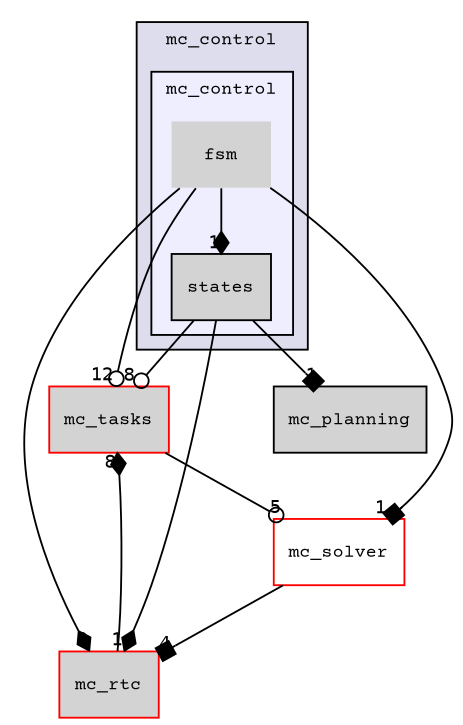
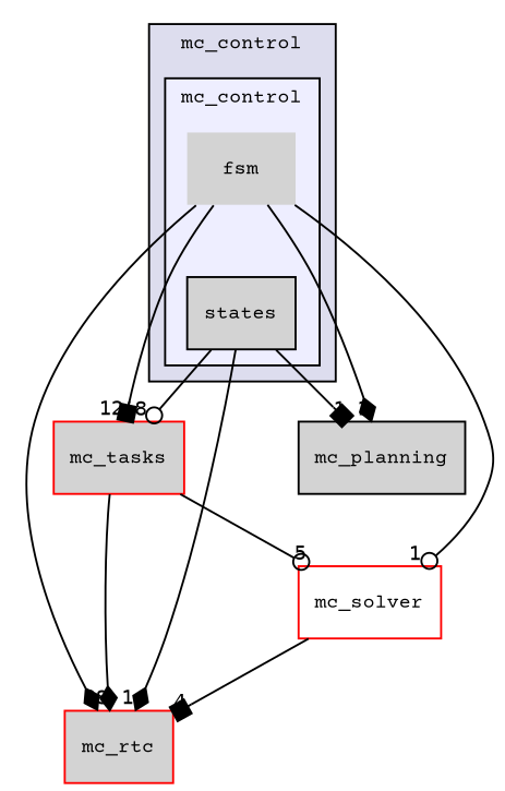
  digraph {
    compound=true
    fontname="Courier Prime"
    node [fillcolor=lightgrey fontname="Courier Prime" fontsize=10 shape=box style=filled color=red]
    edge [arrowhead=diamond fontname="Courier Prime" headlabel=1 labeldistance=1.5 labelfontname=Helvetica labelfontsize=10]
    n1 [label=fsm shape=plaintext color=""]
    n2 [color=black label=states]
    n3 [label=mc_tasks]
    n4 [label=mc_rtc]
    n5 [fillcolor=white label=mc_solver]
    n6 [label=mc_planning color=""]
    subgraph cluster_1 {
      bgcolor="#ddddee"
      fontsize=10
      label=mc_control
      pencolor=black
      subgraph cluster_2 {
        bgcolor="#eeeeff"
        fontsize=10
        label=mc_control
        pencolor=black
        n1
        n2
      }
    }
-   n1 -> n2
-   n1 -> n3 [arrowhead=odot headlabel=12]
+   n1 -> n6
+   n1 -> n3 [arrowhead=box headlabel=12]
    n1 -> n4 [headlabel=3]
-   n1 -> n5 [arrowhead=box]
+   n1 -> n5 [arrowhead=odot]
    n2 -> n3 [arrowhead=odot headlabel=8]
    n2 -> n4
    n2 -> n6 [arrowhead=box]
-   n4 -> n3 [headlabel=8]
+   n3 -> n4 [headlabel=8]
    n3 -> n5 [arrowhead=odot headlabel=5]
    n5 -> n4 [arrowhead=box headlabel=4]
  }
